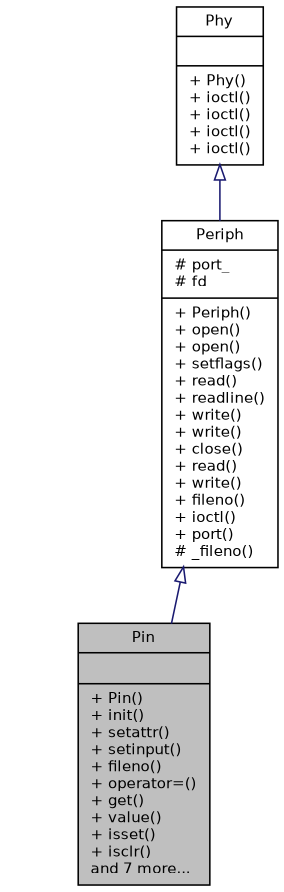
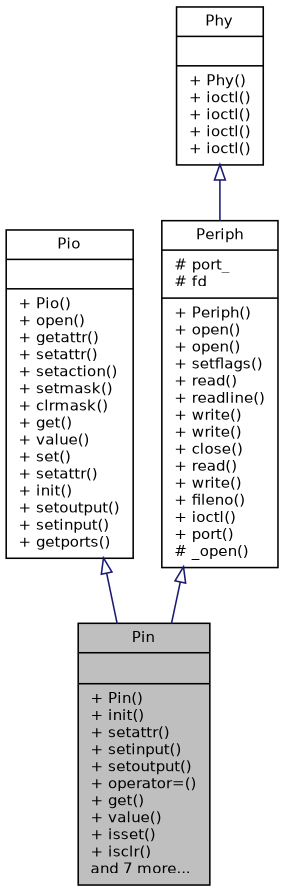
  digraph {
    node [color=black fontname=Helvetica fontsize=10 shape=record]
    edge [arrowtail=onormal color=midnightblue dir=back fontname=Helvetica fontsize=10 labelfontname=Helvetica labelfontsize=10 style=solid]
-   n1 [fillcolor=grey75 fontcolor=black height=0.2 label="{Pin\n||+ Pin()\l+ init()\l+ setattr()\l+ setinput()\l+ fileno()\l+ operator=()\l+ get()\l+ value()\l+ isset()\l+ isclr()\land 7 more...\l}" style=filled width=0.4]
-   n3 [height=0.2 label="{Periph\n|# port_\l# fd\l|+ Periph()\l+ open()\l+ open()\l+ setflags()\l+ read()\l+ readline()\l+ write()\l+ write()\l+ close()\l+ read()\l+ write()\l+ fileno()\l+ ioctl()\l+ port()\l# _fileno()\l}" width=0.4]
+   n1 [fillcolor=grey75 fontcolor=black height=0.2 label="{Pin\n||+ Pin()\l+ init()\l+ setattr()\l+ setinput()\l+ setoutput()\l+ operator=()\l+ get()\l+ value()\l+ isset()\l+ isclr()\land 7 more...\l}" style=filled width=0.4]
+   n2 [height=0.2 label="{Pio\n||+ Pio()\l+ open()\l+ getattr()\l+ setattr()\l+ setaction()\l+ setmask()\l+ clrmask()\l+ get()\l+ value()\l+ set()\l+ setattr()\l+ init()\l+ setoutput()\l+ setinput()\l+ getports()\l}" width=0.4]
+   n3 [height=0.2 label="{Periph\n|# port_\l# fd\l|+ Periph()\l+ open()\l+ open()\l+ setflags()\l+ read()\l+ readline()\l+ write()\l+ write()\l+ close()\l+ read()\l+ write()\l+ fileno()\l+ ioctl()\l+ port()\l# _open()\l}" width=0.4]
    n4 [height=0.2 label="{Phy\n||+ Phy()\l+ ioctl()\l+ ioctl()\l+ ioctl()\l+ ioctl()\l}" width=0.4]
+   n2 -> n1
    n3 -> n1
    n4 -> n3
  }
